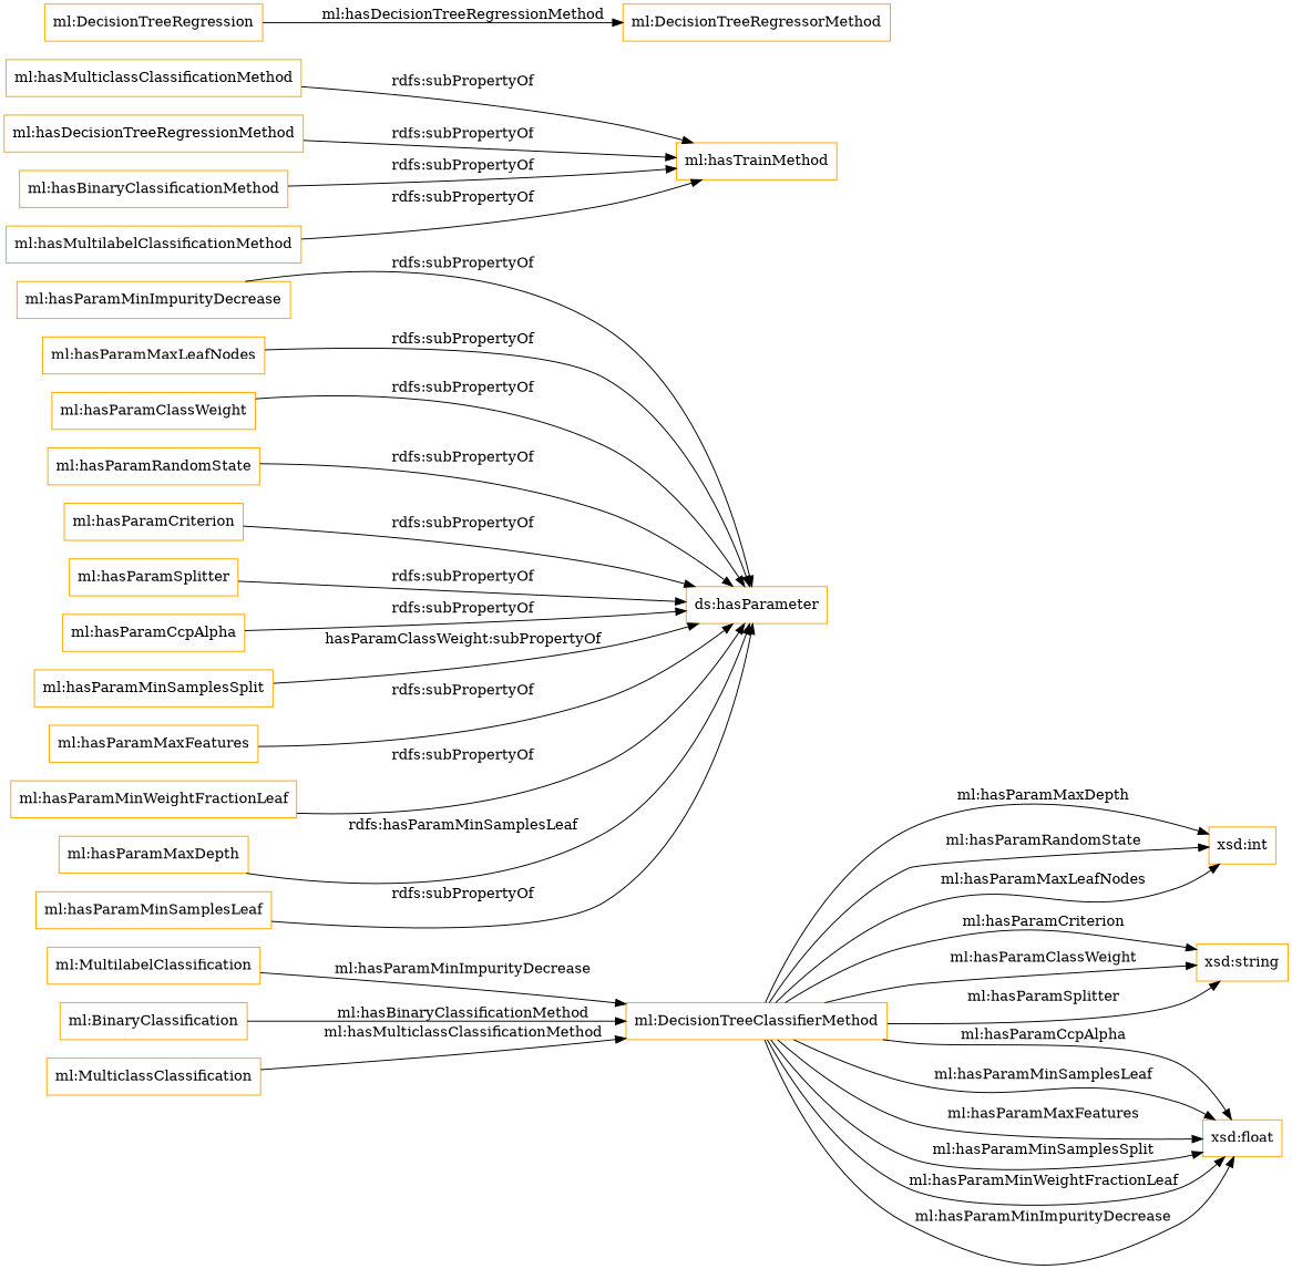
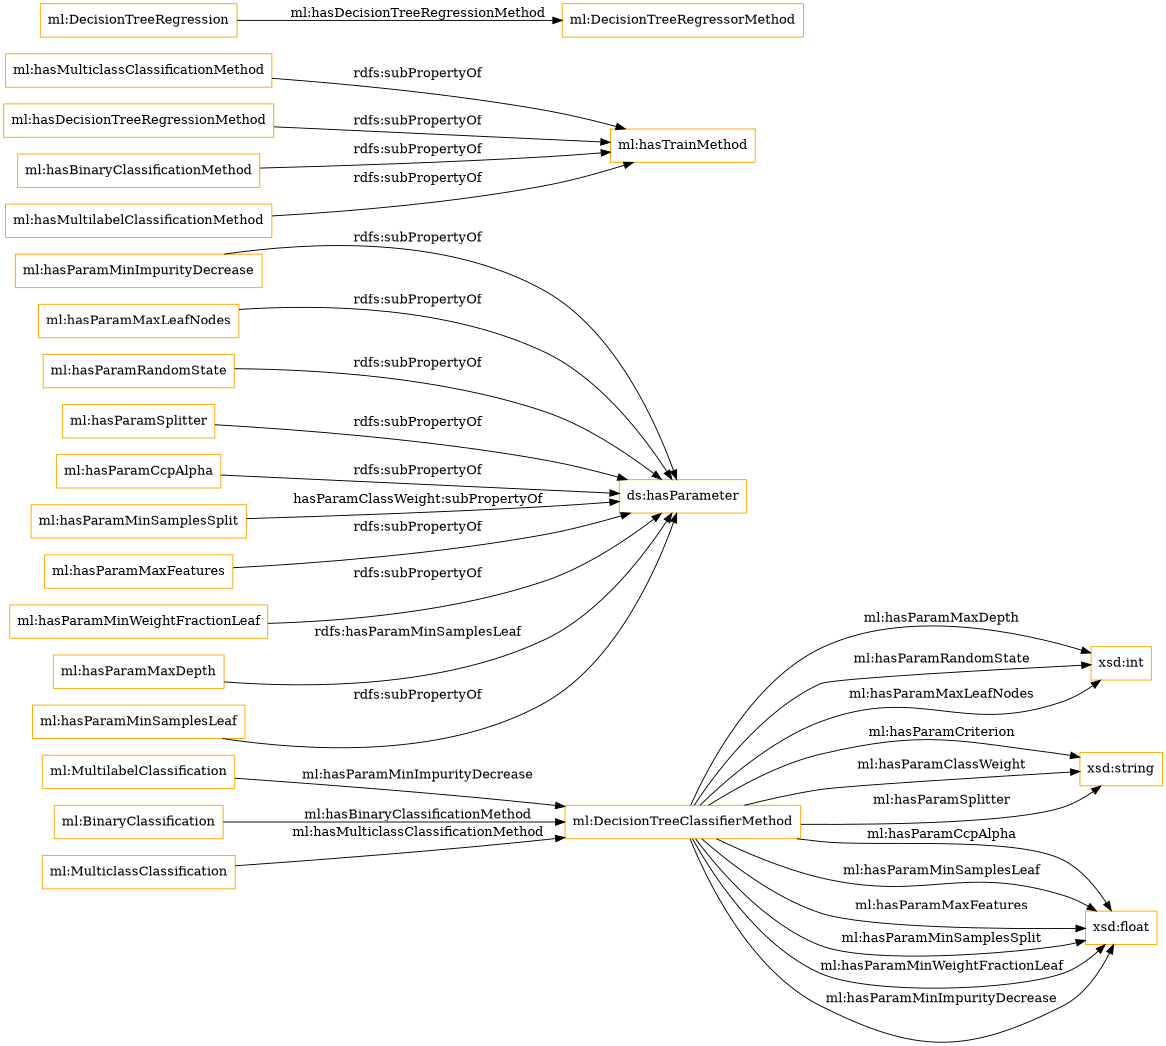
  digraph {
    rankdir=LR
    node [color=orange shape=rectangle]
    "ml:DecisionTreeClassifierMethod"
    "xsd:int"
    "xsd:string"
    "xsd:float"
    "ml:hasParamMinImpurityDecrease"
    "ds:hasParameter"
    "ml:hasParamMaxLeafNodes"
-   "ml:hasParamClassWeight"
    "ml:hasParamRandomState"
    "ml:hasMulticlassClassificationMethod"
    "ml:hasTrainMethod"
-   "ml:hasParamCriterion"
    "ml:hasParamSplitter"
    "ml:hasParamCcpAlpha"
    "ml:hasDecisionTreeRegressionMethod"
    "ml:hasParamMinSamplesSplit"
    "ml:hasParamMaxFeatures"
    "ml:hasBinaryClassificationMethod"
    "ml:hasParamMinWeightFractionLeaf"
    "ml:hasMultilabelClassificationMethod"
    "ml:hasParamMaxDepth"
    "ml:hasParamMinSamplesLeaf"
    "ml:MultilabelClassification"
    "ml:BinaryClassification"
    "ml:DecisionTreeRegression"
    "ml:DecisionTreeRegressorMethod"
    "ml:MulticlassClassification"
    "ml:DecisionTreeClassifierMethod" -> "xsd:int" [label="ml:hasParamMaxDepth"]
    "ml:DecisionTreeClassifierMethod" -> "xsd:int" [label="ml:hasParamRandomState"]
    "ml:DecisionTreeClassifierMethod" -> "xsd:int" [label="ml:hasParamMaxLeafNodes"]
    "ml:DecisionTreeClassifierMethod" -> "xsd:string" [label="ml:hasParamCriterion"]
    "ml:DecisionTreeClassifierMethod" -> "xsd:string" [label="ml:hasParamClassWeight"]
    "ml:DecisionTreeClassifierMethod" -> "xsd:string" [label="ml:hasParamSplitter"]
    "ml:DecisionTreeClassifierMethod" -> "xsd:float" [label="ml:hasParamCcpAlpha"]
    "ml:DecisionTreeClassifierMethod" -> "xsd:float" [label="ml:hasParamMinSamplesLeaf"]
    "ml:DecisionTreeClassifierMethod" -> "xsd:float" [label="ml:hasParamMaxFeatures"]
    "ml:DecisionTreeClassifierMethod" -> "xsd:float" [label="ml:hasParamMinSamplesSplit"]
    "ml:DecisionTreeClassifierMethod" -> "xsd:float" [label="ml:hasParamMinWeightFractionLeaf"]
    "ml:DecisionTreeClassifierMethod" -> "xsd:float" [label="ml:hasParamMinImpurityDecrease"]
    "ml:hasParamMinImpurityDecrease" -> "ds:hasParameter" [label="rdfs:subPropertyOf"]
    "ml:hasParamMaxLeafNodes" -> "ds:hasParameter" [label="rdfs:subPropertyOf"]
-   "ml:hasParamClassWeight" -> "ds:hasParameter" [label="rdfs:subPropertyOf"]
    "ml:hasParamRandomState" -> "ds:hasParameter" [label="rdfs:subPropertyOf"]
    "ml:hasMulticlassClassificationMethod" -> "ml:hasTrainMethod" [label="rdfs:subPropertyOf"]
-   "ml:hasParamCriterion" -> "ds:hasParameter" [label="rdfs:subPropertyOf"]
    "ml:hasParamSplitter" -> "ds:hasParameter" [label="rdfs:subPropertyOf"]
    "ml:hasParamCcpAlpha" -> "ds:hasParameter" [label="rdfs:subPropertyOf"]
    "ml:hasDecisionTreeRegressionMethod" -> "ml:hasTrainMethod" [label="rdfs:subPropertyOf"]
    "ml:hasParamMinSamplesSplit" -> "ds:hasParameter" [label="hasParamClassWeight:subPropertyOf"]
    "ml:hasParamMaxFeatures" -> "ds:hasParameter" [label="rdfs:subPropertyOf"]
    "ml:hasBinaryClassificationMethod" -> "ml:hasTrainMethod" [label="rdfs:subPropertyOf"]
    "ml:hasParamMinWeightFractionLeaf" -> "ds:hasParameter" [label="rdfs:subPropertyOf"]
    "ml:hasMultilabelClassificationMethod" -> "ml:hasTrainMethod" [label="rdfs:subPropertyOf"]
    "ml:hasParamMaxDepth" -> "ds:hasParameter" [label="rdfs:hasParamMinSamplesLeaf"]
    "ml:hasParamMinSamplesLeaf" -> "ds:hasParameter" [label="rdfs:subPropertyOf"]
    "ml:MultilabelClassification" -> "ml:DecisionTreeClassifierMethod" [label="ml:hasParamMinImpurityDecrease"]
    "ml:BinaryClassification" -> "ml:DecisionTreeClassifierMethod" [label="ml:hasBinaryClassificationMethod"]
    "ml:DecisionTreeRegression" -> "ml:DecisionTreeRegressorMethod" [label="ml:hasDecisionTreeRegressionMethod"]
    "ml:MulticlassClassification" -> "ml:DecisionTreeClassifierMethod" [label="ml:hasMulticlassClassificationMethod"]
  }
